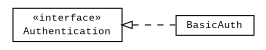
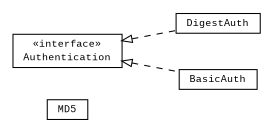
  digraph {
    fontname="Liberation Mono"
    nodesep=0.25
    rankdir=LR
    ranksep=0.5
    node [fontcolor=black fontname="Liberation Mono" fontsize=10.0 shape=plaintext]
    edge [arrowtail=empty color=black dir=back fontname="Liberation Mono" fontsize=10 headport=p labelfontname=arial labelfontsize=10 style=dashed tailport=p]
+   n1 [label=<<table title="io.reinert.requestor.auth.MD5" border="0" cellborder="1" cellspacing="0" cellpadding="2" port="p" href="./MD5.html"> 		<tr><td><table border="0" cellspacing="0" cellpadding="1"> <tr><td align="center" balign="center"> MD5 </td></tr> 		</table></td></tr> 		</table>>]
+   n2 [label=<<table title="io.reinert.requestor.auth.DigestAuth" border="0" cellborder="1" cellspacing="0" cellpadding="2" port="p" href="./DigestAuth.html"> 		<tr><td><table border="0" cellspacing="0" cellpadding="1"> <tr><td align="center" balign="center"> DigestAuth </td></tr> 		</table></td></tr> 		</table>>]
    n3 [label=<<table title="io.reinert.requestor.auth.BasicAuth" border="0" cellborder="1" cellspacing="0" cellpadding="2" port="p" href="./BasicAuth.html"> 		<tr><td><table border="0" cellspacing="0" cellpadding="1"> <tr><td align="center" balign="center"> BasicAuth </td></tr> 		</table></td></tr> 		</table>>]
    n4 [label=<<table title="io.reinert.requestor.auth.Authentication" border="0" cellborder="1" cellspacing="0" cellpadding="2" port="p" href="./Authentication.html"> 		<tr><td><table border="0" cellspacing="0" cellpadding="1"> <tr><td align="center" balign="center"> &#171;interface&#187; </td></tr> <tr><td align="center" balign="center"> Authentication </td></tr> 		</table></td></tr> 		</table>>]
+   n4 -> n2
    n4 -> n3
  }
